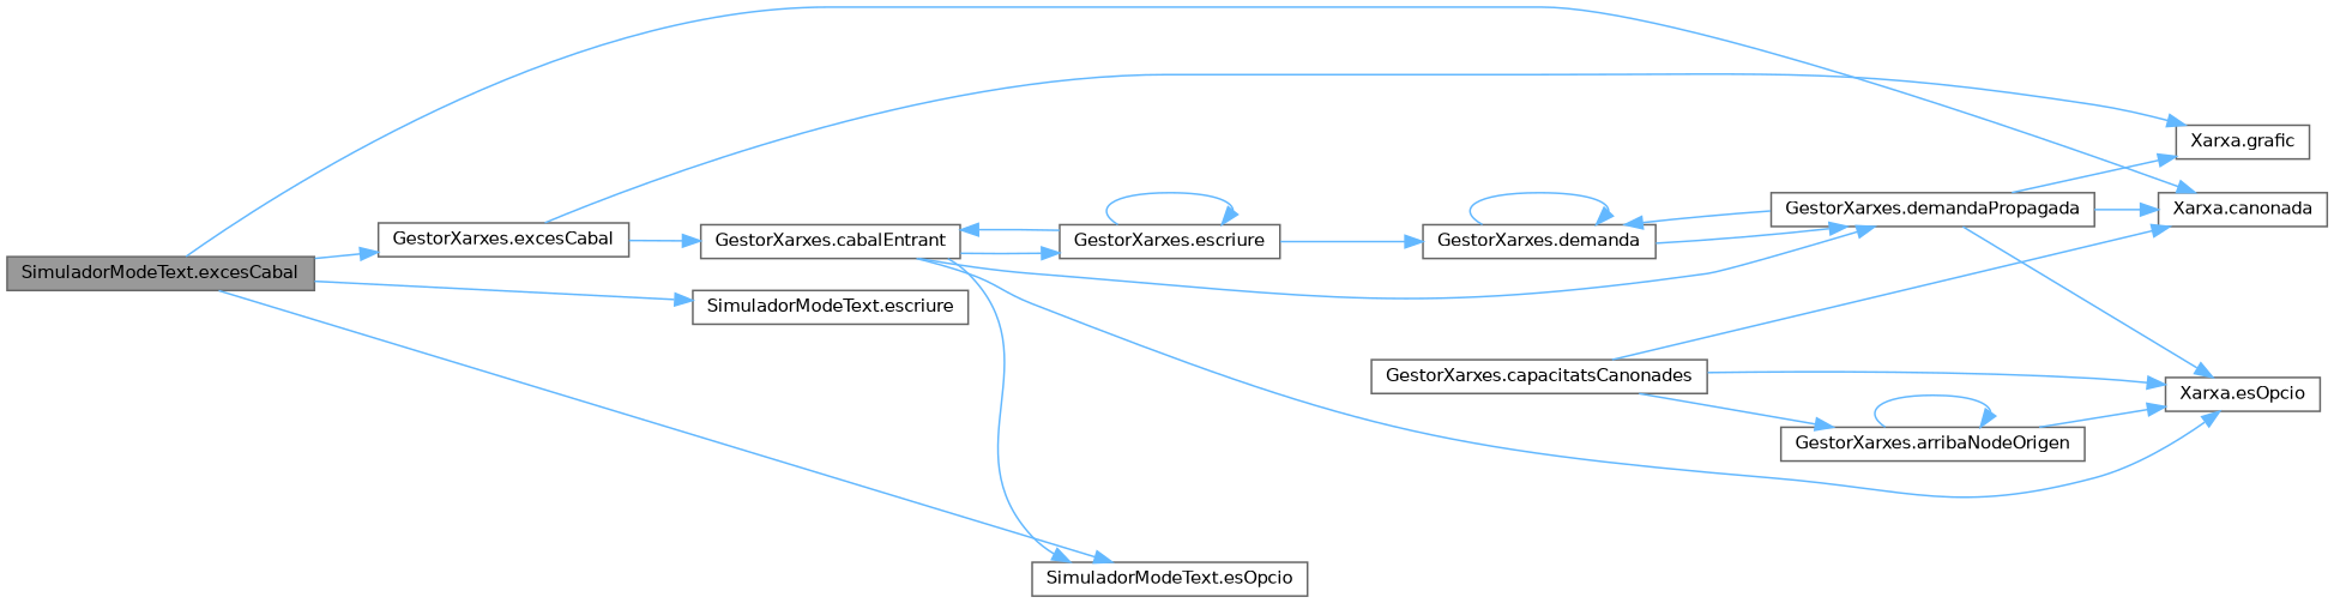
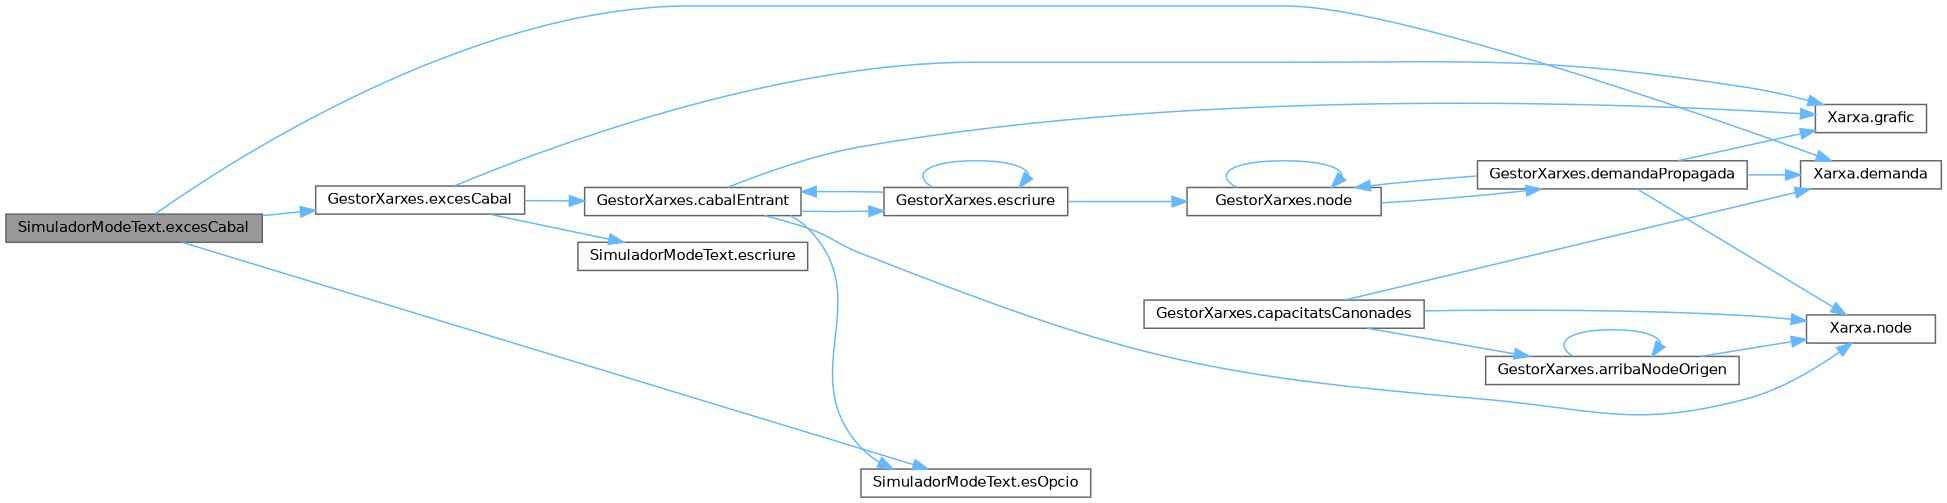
  digraph {
    rankdir=LR
    node [color=grey40 fillcolor=white fontname=Helvetica fontsize=10 shape=box style=filled]
    edge [color=steelblue1 fontname=Helvetica fontsize=10 labelfontname=Helvetica labelfontsize=10 style=solid]
    n1 [color=gray40 fillcolor=grey60 fontcolor=black height=0.2 label="SimuladorModeText.excesCabal" width=0.4]
-   n2 [height=0.2 label="Xarxa.canonada" width=0.4]
+   n2 [height=0.2 label="Xarxa.demanda" width=0.4]
    n3 [height=0.2 label="SimuladorModeText.escriure" width=0.4]
    n4 [height=0.2 label="SimuladorModeText.esOpcio" width=0.4]
    n5 [height=0.2 label="GestorXarxes.excesCabal" width=0.4]
    n6 [height=0.2 label="GestorXarxes.cabalEntrant" width=0.4]
    n7 [height=0.2 label="Xarxa.grafic" width=0.4]
    n8 [height=0.2 label="GestorXarxes.escriure" width=0.4]
    n9 [height=0.2 label="GestorXarxes.demandaPropagada" width=0.4]
-   n10 [height=0.2 label="Xarxa.esOpcio" width=0.4]
-   n11 [height=0.2 label="GestorXarxes.demanda" width=0.4]
+   n10 [height=0.2 label="Xarxa.node" width=0.4]
+   n11 [height=0.2 label="GestorXarxes.node" width=0.4]
    n12 [height=0.2 label="GestorXarxes.capacitatsCanonades" width=0.4]
    n13 [height=0.2 label="GestorXarxes.arribaNodeOrigen" width=0.4]
    n1 -> n2
-   n1 -> n3
+   n5 -> n3
    n1 -> n4
    n1 -> n5
    n5 -> n6
    n5 -> n7
    n6 -> n4
    n6 -> n8
-   n6 -> n9
+   n6 -> n7
    n6 -> n10
    n8 -> n6
    n8 -> n8
    n8 -> n11
    n9 -> n2
    n9 -> n7
    n9 -> n10
    n9 -> n11
    n11 -> n9
    n11 -> n11
    n12 -> n2
    n12 -> n10
    n12 -> n13
    n13 -> n10
    n13 -> n13
  }
